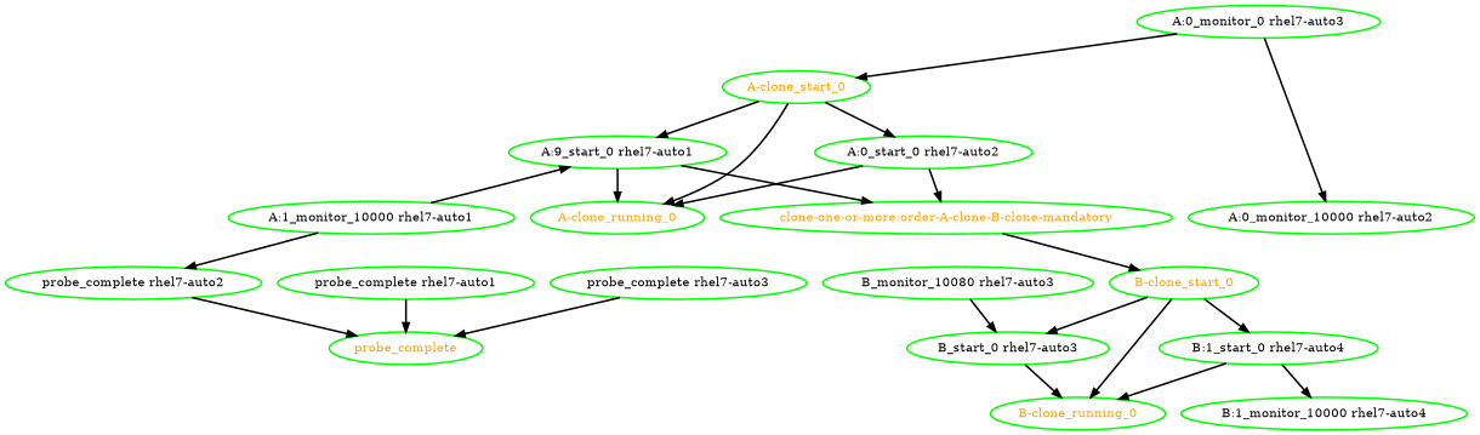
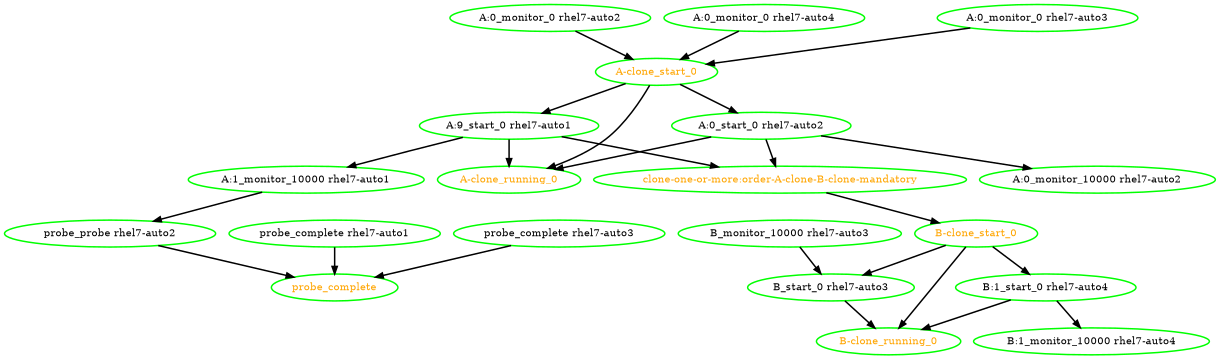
  digraph {
    node [color=green fontcolor=black style=bold]
    edge [style=bold]
    "A-clone_running_0" [fontcolor=orange]
    "A-clone_start_0" [fontcolor=orange]
    "A:0_start_0 rhel7-auto2"
    n4 [label="A:9_start_0 rhel7-auto1"]
    "A:0_monitor_10000 rhel7-auto2"
    "clone-one-or-more:order-A-clone-B-clone-mandatory" [fontcolor=orange]
    "A:1_monitor_10000 rhel7-auto1"
    "B-clone_start_0" [fontcolor=orange]
-   "probe_complete rhel7-auto2"
+   "probe_complete rhel7-auto2" [label="probe_probe rhel7-auto2"]
+   "A:0_monitor_0 rhel7-auto2"
    probe_complete [fontcolor=orange]
    "A:0_monitor_0 rhel7-auto3"
    "probe_complete rhel7-auto3"
+   "A:0_monitor_0 rhel7-auto4"
    "B-clone_running_0" [fontcolor=orange]
    "B:1_start_0 rhel7-auto4"
    "B_start_0 rhel7-auto3"
    "probe_complete rhel7-auto1"
    "B:1_monitor_10000 rhel7-auto4"
-   "B_monitor_10000 rhel7-auto3" [label="B_monitor_10080 rhel7-auto3"]
+   "B_monitor_10000 rhel7-auto3"
    "A-clone_start_0" -> "A-clone_running_0"
    "A-clone_start_0" -> "A:0_start_0 rhel7-auto2"
    "A-clone_start_0" -> n4
    "A:0_start_0 rhel7-auto2" -> "A-clone_running_0"
-   "A:0_monitor_0 rhel7-auto3" -> "A:0_monitor_10000 rhel7-auto2"
+   "A:0_start_0 rhel7-auto2" -> "A:0_monitor_10000 rhel7-auto2"
    "A:0_start_0 rhel7-auto2" -> "clone-one-or-more:order-A-clone-B-clone-mandatory"
    n4 -> "A-clone_running_0"
    n4 -> "clone-one-or-more:order-A-clone-B-clone-mandatory"
-   "A:1_monitor_10000 rhel7-auto1" -> n4
+   n4 -> "A:1_monitor_10000 rhel7-auto1"
    "clone-one-or-more:order-A-clone-B-clone-mandatory" -> "B-clone_start_0"
    "A:1_monitor_10000 rhel7-auto1" -> "probe_complete rhel7-auto2"
    "B-clone_start_0" -> "B-clone_running_0"
    "B-clone_start_0" -> "B:1_start_0 rhel7-auto4"
    "B-clone_start_0" -> "B_start_0 rhel7-auto3"
    "probe_complete rhel7-auto2" -> probe_complete
+   "A:0_monitor_0 rhel7-auto2" -> "A-clone_start_0"
    "A:0_monitor_0 rhel7-auto3" -> "A-clone_start_0"
    "probe_complete rhel7-auto3" -> probe_complete
+   "A:0_monitor_0 rhel7-auto4" -> "A-clone_start_0"
    "B:1_start_0 rhel7-auto4" -> "B-clone_running_0"
    "B:1_start_0 rhel7-auto4" -> "B:1_monitor_10000 rhel7-auto4"
    "B_start_0 rhel7-auto3" -> "B-clone_running_0"
    "probe_complete rhel7-auto1" -> probe_complete
    "B_monitor_10000 rhel7-auto3" -> "B_start_0 rhel7-auto3"
  }
